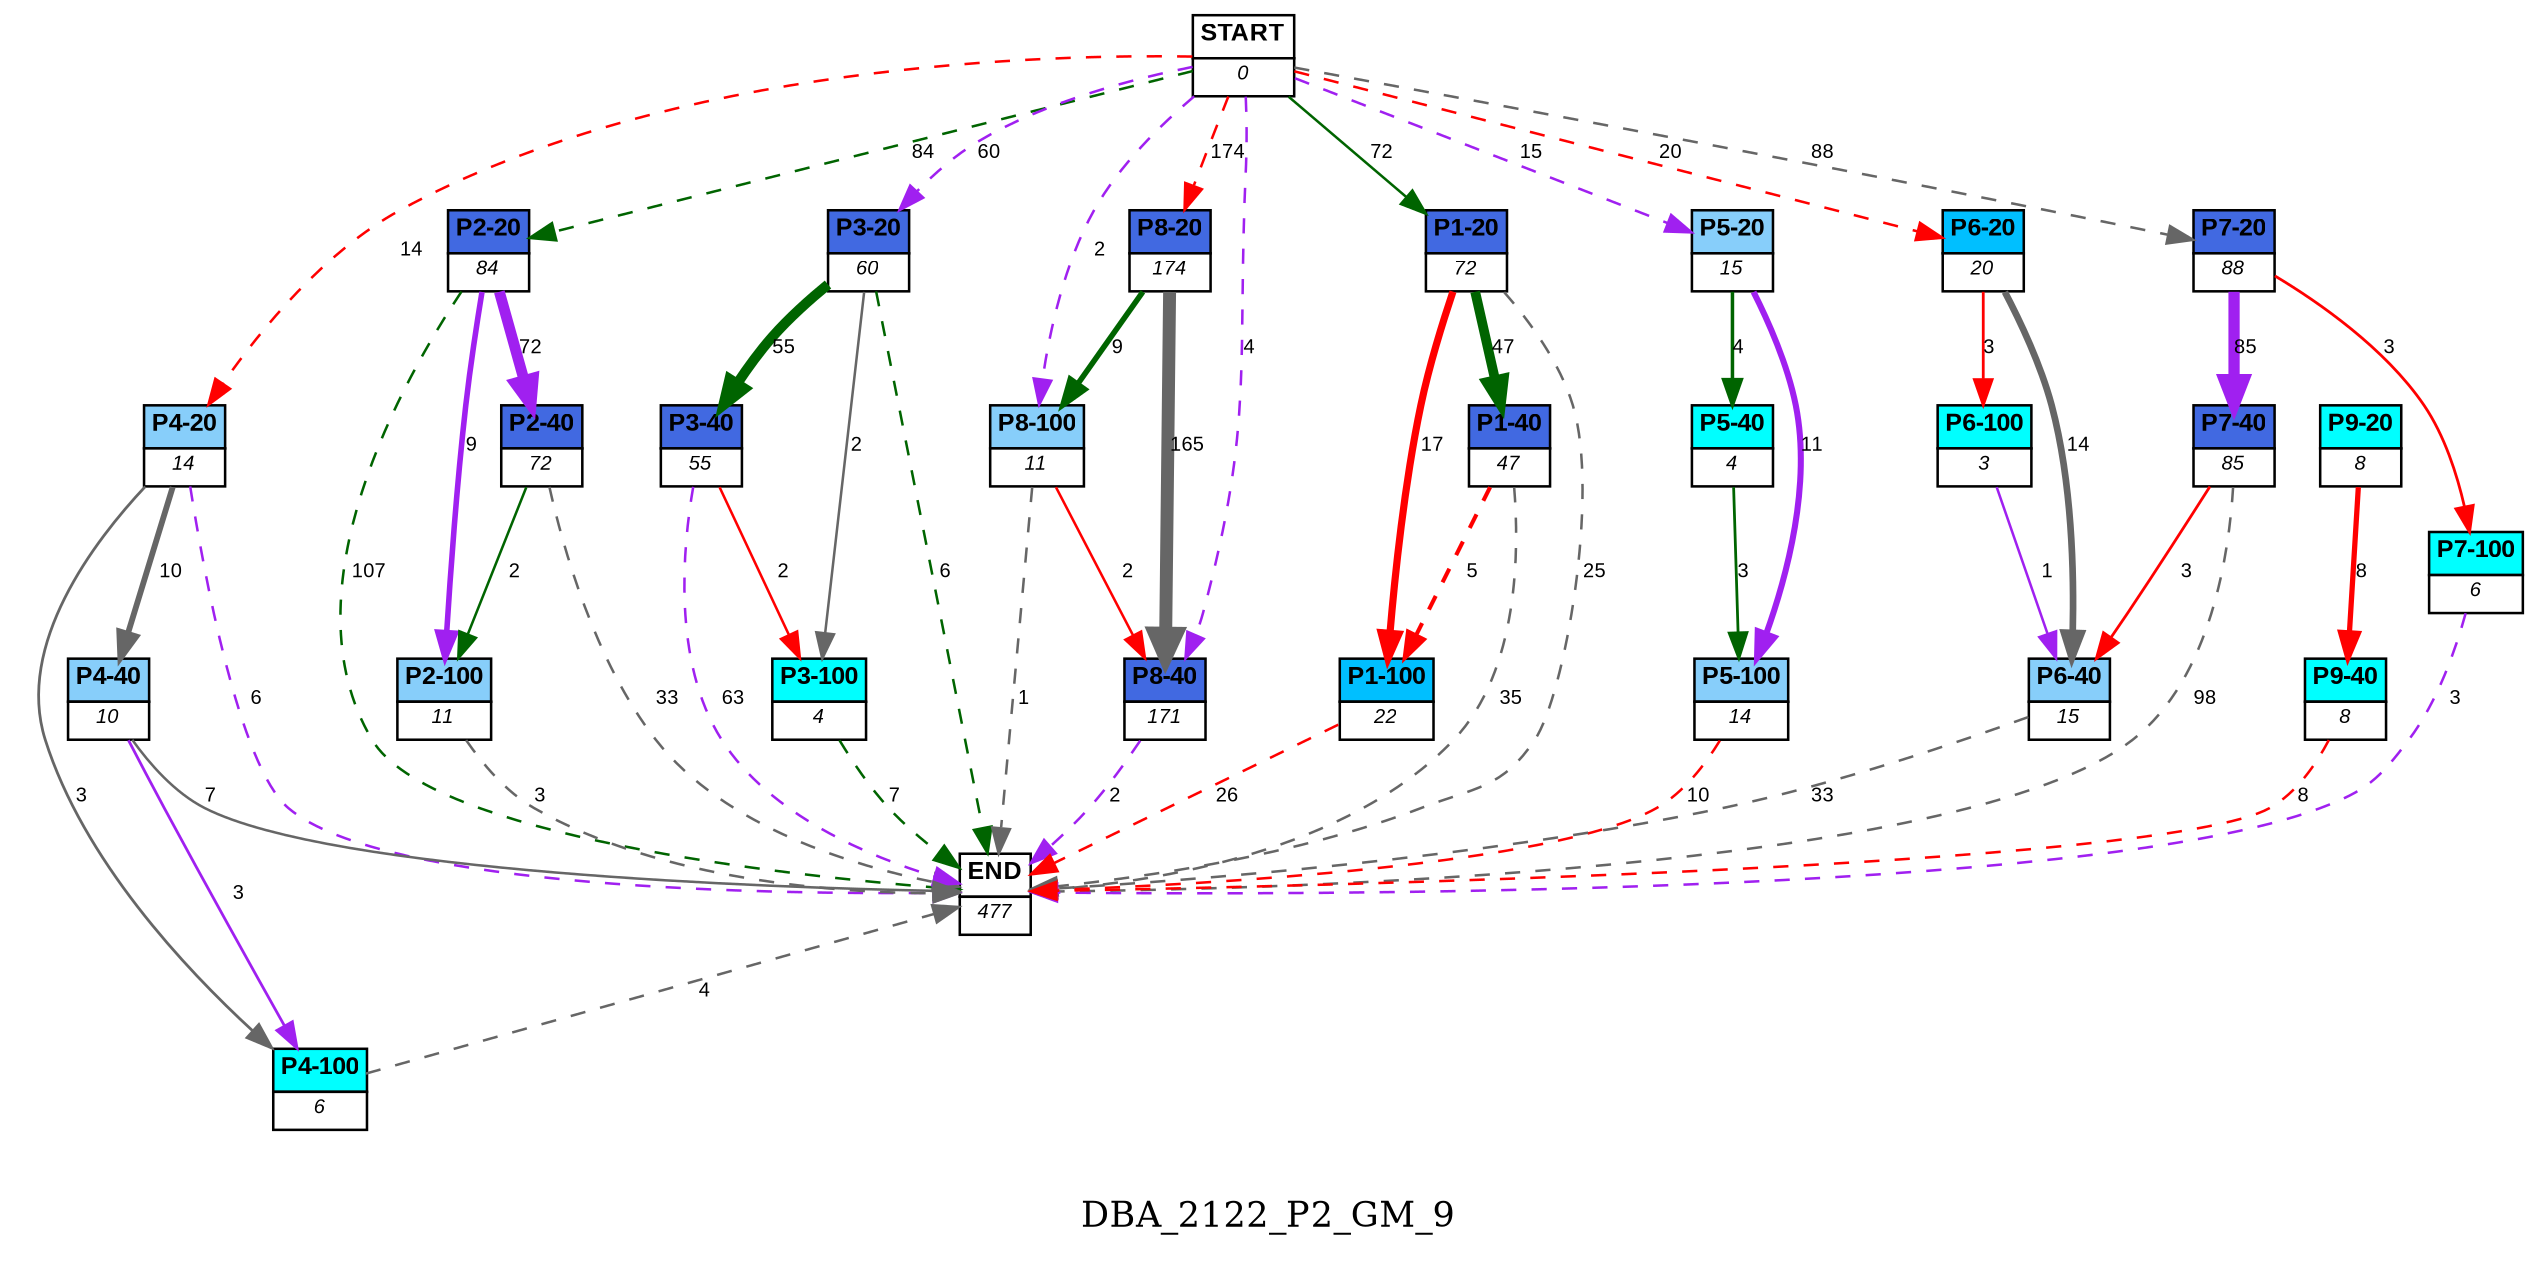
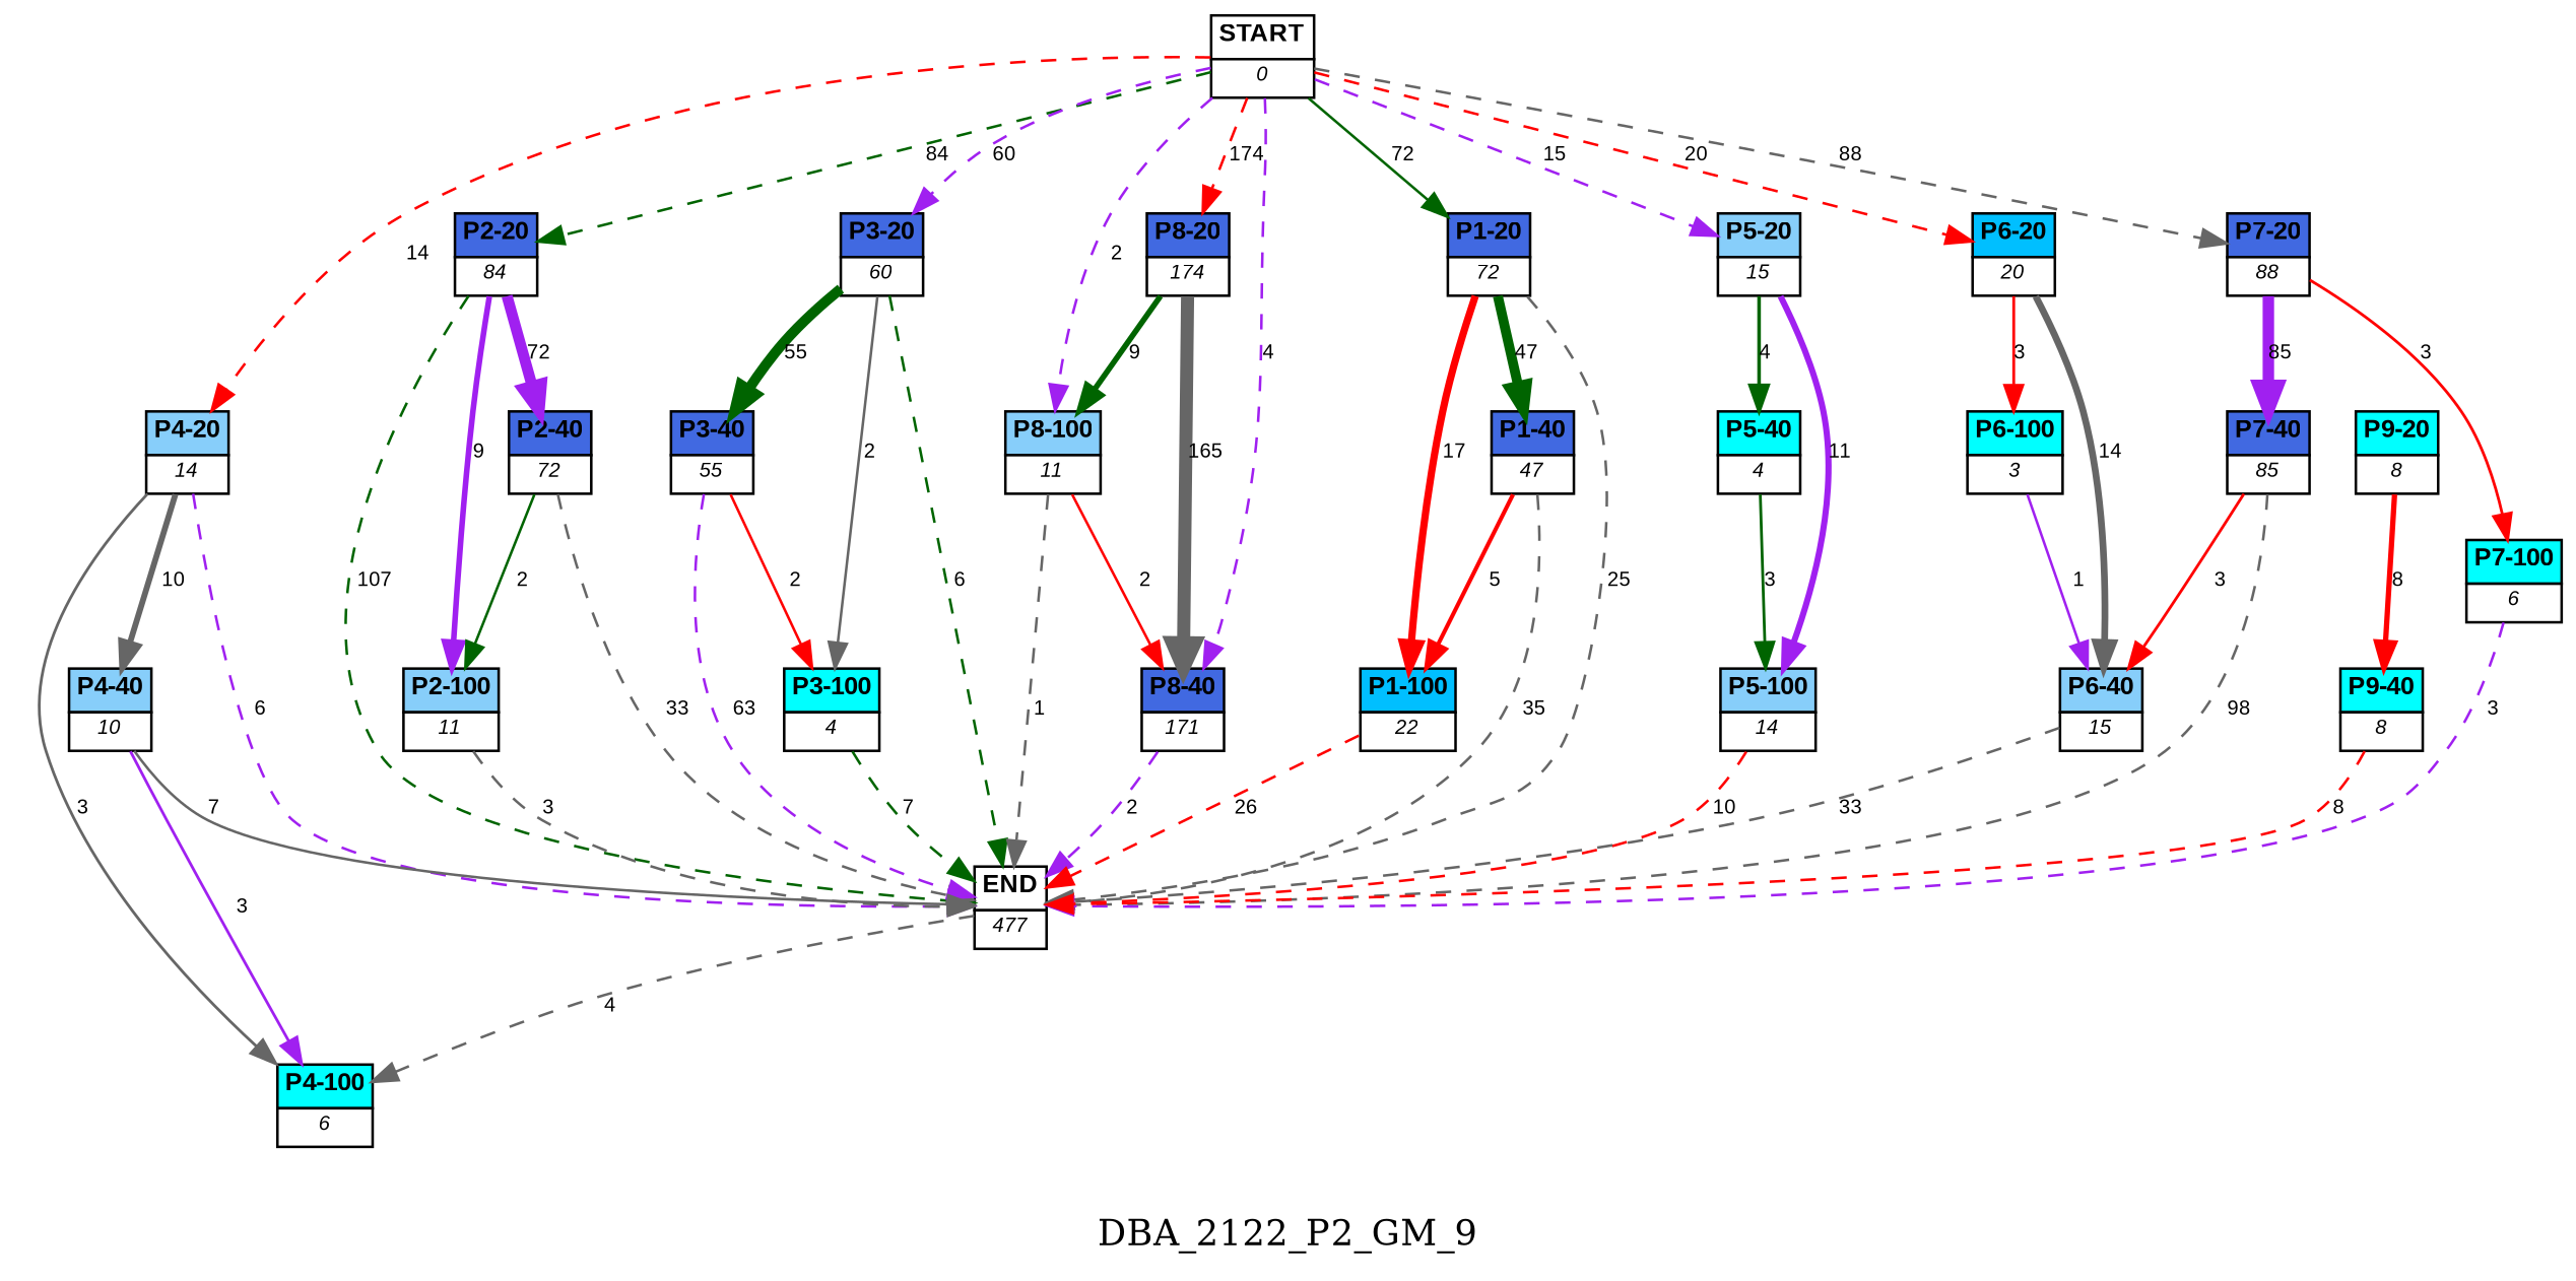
  digraph {
    label=DBA_2122_P2_GM_9
    node [shape=plain]
    edge [color=gray40 fontname=Arial fontsize=8 labelfloat=false style=dashed]
    n1 [label=<<table border="0" cellborder="1" cellspacing="0"><tr><td bgcolor="white"><FONT face="Arial" POINT-SIZE="10"><b>START</b></FONT></td></tr><tr><td bgcolor="white"><FONT face="Arial" POINT-SIZE="8"><i>0</i></FONT></td></tr></table>>]
    n2 [label=<<table border="0" cellborder="1" cellspacing="0"><tr><td bgcolor="royalblue"><FONT face="Arial" POINT-SIZE="10"><b>P1-20</b></FONT></td></tr><tr><td bgcolor="white"><FONT face="Arial" POINT-SIZE="8"><i>72</i></FONT></td></tr></table>>]
    n3 [label=<<table border="0" cellborder="1" cellspacing="0"><tr><td bgcolor="royalblue"><FONT face="Arial" POINT-SIZE="10"><b>P2-20</b></FONT></td></tr><tr><td bgcolor="white"><FONT face="Arial" POINT-SIZE="8"><i>84</i></FONT></td></tr></table>>]
    n4 [label=<<table border="0" cellborder="1" cellspacing="0"><tr><td bgcolor="royalblue"><FONT face="Arial" POINT-SIZE="10"><b>P3-20</b></FONT></td></tr><tr><td bgcolor="white"><FONT face="Arial" POINT-SIZE="8"><i>60</i></FONT></td></tr></table>>]
    n5 [label=<<table border="0" cellborder="1" cellspacing="0"><tr><td bgcolor="lightskyblue"><FONT face="Arial" POINT-SIZE="10"><b>P4-20</b></FONT></td></tr><tr><td bgcolor="white"><FONT face="Arial" POINT-SIZE="8"><i>14</i></FONT></td></tr></table>>]
    n6 [label=<<table border="0" cellborder="1" cellspacing="0"><tr><td bgcolor="lightskyblue"><FONT face="Arial" POINT-SIZE="10"><b>P5-20</b></FONT></td></tr><tr><td bgcolor="white"><FONT face="Arial" POINT-SIZE="8"><i>15</i></FONT></td></tr></table>>]
    n7 [label=<<table border="0" cellborder="1" cellspacing="0"><tr><td bgcolor="deepskyblue"><FONT face="Arial" POINT-SIZE="10"><b>P6-20</b></FONT></td></tr><tr><td bgcolor="white"><FONT face="Arial" POINT-SIZE="8"><i>20</i></FONT></td></tr></table>>]
    n8 [label=<<table border="0" cellborder="1" cellspacing="0"><tr><td bgcolor="royalblue"><FONT face="Arial" POINT-SIZE="10"><b>P8-20</b></FONT></td></tr><tr><td bgcolor="white"><FONT face="Arial" POINT-SIZE="8"><i>174</i></FONT></td></tr></table>>]
    n9 [label=<<table border="0" cellborder="1" cellspacing="0"><tr><td bgcolor="royalblue"><FONT face="Arial" POINT-SIZE="10"><b>P8-40</b></FONT></td></tr><tr><td bgcolor="white"><FONT face="Arial" POINT-SIZE="8"><i>171</i></FONT></td></tr></table>>]
    n10 [label=<<table border="0" cellborder="1" cellspacing="0"><tr><td bgcolor="royalblue"><FONT face="Arial" POINT-SIZE="10"><b>P7-20</b></FONT></td></tr><tr><td bgcolor="white"><FONT face="Arial" POINT-SIZE="8"><i>88</i></FONT></td></tr></table>>]
    n11 [label=<<table border="0" cellborder="1" cellspacing="0"><tr><td bgcolor="lightskyblue"><FONT face="Arial" POINT-SIZE="10"><b>P8-100</b></FONT></td></tr><tr><td bgcolor="white"><FONT face="Arial" POINT-SIZE="8"><i>11</i></FONT></td></tr></table>>]
    n12 [label=<<table border="0" cellborder="1" cellspacing="0"><tr><td bgcolor="deepskyblue"><FONT face="Arial" POINT-SIZE="10"><b>P1-100</b></FONT></td></tr><tr><td bgcolor="white"><FONT face="Arial" POINT-SIZE="8"><i>22</i></FONT></td></tr></table>>]
    n13 [label=<<table border="0" cellborder="1" cellspacing="0"><tr><td bgcolor="royalblue"><FONT face="Arial" POINT-SIZE="10"><b>P1-40</b></FONT></td></tr><tr><td bgcolor="white"><FONT face="Arial" POINT-SIZE="8"><i>47</i></FONT></td></tr></table>>]
    n14 [label=<<table border="0" cellborder="1" cellspacing="0"><tr><td bgcolor="white"><FONT face="Arial" POINT-SIZE="10"><b>END</b></FONT></td></tr><tr><td bgcolor="white"><FONT face="Arial" POINT-SIZE="8"><i>477</i></FONT></td></tr></table>>]
    n15 [label=<<table border="0" cellborder="1" cellspacing="0"><tr><td bgcolor="royalblue"><FONT face="Arial" POINT-SIZE="10"><b>P2-40</b></FONT></td></tr><tr><td bgcolor="white"><FONT face="Arial" POINT-SIZE="8"><i>72</i></FONT></td></tr></table>>]
    n16 [label=<<table border="0" cellborder="1" cellspacing="0"><tr><td bgcolor="lightskyblue"><FONT face="Arial" POINT-SIZE="10"><b>P2-100</b></FONT></td></tr><tr><td bgcolor="white"><FONT face="Arial" POINT-SIZE="8"><i>11</i></FONT></td></tr></table>>]
    n17 [label=<<table border="0" cellborder="1" cellspacing="0"><tr><td bgcolor="royalblue"><FONT face="Arial" POINT-SIZE="10"><b>P3-40</b></FONT></td></tr><tr><td bgcolor="white"><FONT face="Arial" POINT-SIZE="8"><i>55</i></FONT></td></tr></table>>]
    n18 [label=<<table border="0" cellborder="1" cellspacing="0"><tr><td bgcolor="aqua"><FONT face="Arial" POINT-SIZE="10"><b>P3-100</b></FONT></td></tr><tr><td bgcolor="white"><FONT face="Arial" POINT-SIZE="8"><i>4</i></FONT></td></tr></table>>]
    n19 [label=<<table border="0" cellborder="1" cellspacing="0"><tr><td bgcolor="aqua"><FONT face="Arial" POINT-SIZE="10"><b>P4-100</b></FONT></td></tr><tr><td bgcolor="white"><FONT face="Arial" POINT-SIZE="8"><i>6</i></FONT></td></tr></table>>]
    n20 [label=<<table border="0" cellborder="1" cellspacing="0"><tr><td bgcolor="lightskyblue"><FONT face="Arial" POINT-SIZE="10"><b>P4-40</b></FONT></td></tr><tr><td bgcolor="white"><FONT face="Arial" POINT-SIZE="8"><i>10</i></FONT></td></tr></table>>]
    n21 [label=<<table border="0" cellborder="1" cellspacing="0"><tr><td bgcolor="lightskyblue"><FONT face="Arial" POINT-SIZE="10"><b>P5-100</b></FONT></td></tr><tr><td bgcolor="white"><FONT face="Arial" POINT-SIZE="8"><i>14</i></FONT></td></tr></table>>]
    n22 [label=<<table border="0" cellborder="1" cellspacing="0"><tr><td bgcolor="aqua"><FONT face="Arial" POINT-SIZE="10"><b>P5-40</b></FONT></td></tr><tr><td bgcolor="white"><FONT face="Arial" POINT-SIZE="8"><i>4</i></FONT></td></tr></table>>]
    n23 [label=<<table border="0" cellborder="1" cellspacing="0"><tr><td bgcolor="lightskyblue"><FONT face="Arial" POINT-SIZE="10"><b>P6-40</b></FONT></td></tr><tr><td bgcolor="white"><FONT face="Arial" POINT-SIZE="8"><i>15</i></FONT></td></tr></table>>]
    n24 [label=<<table border="0" cellborder="1" cellspacing="0"><tr><td bgcolor="aqua"><FONT face="Arial" POINT-SIZE="10"><b>P6-100</b></FONT></td></tr><tr><td bgcolor="white"><FONT face="Arial" POINT-SIZE="8"><i>3</i></FONT></td></tr></table>>]
    n25 [label=<<table border="0" cellborder="1" cellspacing="0"><tr><td bgcolor="royalblue"><FONT face="Arial" POINT-SIZE="10"><b>P7-40</b></FONT></td></tr><tr><td bgcolor="white"><FONT face="Arial" POINT-SIZE="8"><i>85</i></FONT></td></tr></table>>]
    n26 [label=<<table border="0" cellborder="1" cellspacing="0"><tr><td bgcolor="aqua"><FONT face="Arial" POINT-SIZE="10"><b>P7-100</b></FONT></td></tr><tr><td bgcolor="white"><FONT face="Arial" POINT-SIZE="8"><i>6</i></FONT></td></tr></table>>]
    n27 [label=<<table border="0" cellborder="1" cellspacing="0"><tr><td bgcolor="aqua"><FONT face="Arial" POINT-SIZE="10"><b>P9-20</b></FONT></td></tr><tr><td bgcolor="white"><FONT face="Arial" POINT-SIZE="8"><i>8</i></FONT></td></tr></table>>]
    n28 [label=<<table border="0" cellborder="1" cellspacing="0"><tr><td bgcolor="aqua"><FONT face="Arial" POINT-SIZE="10"><b>P9-40</b></FONT></td></tr><tr><td bgcolor="white"><FONT face="Arial" POINT-SIZE="8"><i>8</i></FONT></td></tr></table>>]
    n1 -> n2 [color=darkgreen label=72 style=solid]
    n1 -> n3 [color=darkgreen label=84]
    n1 -> n4 [color=purple label=60]
    n1 -> n5 [color=red label=14]
    n1 -> n6 [color=purple label=15]
    n1 -> n7 [color=red label=20]
    n1 -> n8 [color=red label=174]
    n1 -> n9 [color=purple label=4]
    n1 -> n10 [label=88]
    n1 -> n11 [color=purple label=2]
    n2 -> n12 [color=red label=17 penwidth=2.83321334405622 style=""]
    n2 -> n13 [color=darkgreen label=47 penwidth=3.85014760171006 style=""]
    n2 -> n14 [label=25]
    n3 -> n14 [color=darkgreen label=107]
    n3 -> n15 [color=purple label=72 penwidth=4.27666611901606 style=""]
    n3 -> n16 [color=purple label=9 penwidth=2.19722457733622 style=""]
    n4 -> n14 [color=darkgreen label=6]
    n4 -> n17 [color=darkgreen label=55 penwidth=4.00733318523247 style=""]
    n4 -> n18 [label=2 penwidth=1 style=""]
    n5 -> n14 [color=purple label=6]
    n5 -> n19 [label=3 penwidth=1.09861228866811 style=""]
    n5 -> n20 [label=10 penwidth=2.30258509299405 style=""]
    n6 -> n21 [color=purple label=11 penwidth=2.39789527279837 style=""]
    n6 -> n22 [color=darkgreen label=4 penwidth=1.38629436111989 style=""]
    n7 -> n23 [label=14 penwidth=2.63905732961526 style=""]
    n7 -> n24 [color=red label=3 penwidth=1.09861228866811 style=""]
    n8 -> n9 [label=165 penwidth=5.10594547390058 style=""]
    n8 -> n11 [color=darkgreen label=9 penwidth=2.19722457733622 style=""]
    n9 -> n14 [color=purple label=2]
    n10 -> n25 [color=purple label=85 penwidth=4.44265125649032 style=""]
    n10 -> n26 [color=red label=3 penwidth=1.09861228866811 style=""]
    n11 -> n9 [color=red label=2 penwidth=1 style=""]
    n11 -> n14 [label=1]
    n12 -> n14 [color=red label=26]
-   n13 -> n12 [color=red label=5 penwidth=1.6094379124341]
+   n13 -> n12 [color=red label=5 penwidth=1.6094379124341 style=""]
    n13 -> n14 [label=35]
    n15 -> n14 [label=33]
    n15 -> n16 [color=darkgreen label=2 penwidth=1 style=""]
    n16 -> n14 [label=3]
    n17 -> n14 [color=purple label=63]
    n17 -> n18 [color=red label=2 penwidth=1 style=""]
    n18 -> n14 [color=darkgreen label=7]
-   n19 -> n14 [label=4]
+   n14 -> n19 [label=4]
    n20 -> n14 [label=7 style=solid]
    n20 -> n19 [color=purple label=3 penwidth=1.09861228866811 style=""]
    n21 -> n14 [color=red label=10]
    n22 -> n21 [color=darkgreen label=3 penwidth=1.09861228866811 style=""]
    n23 -> n14 [label=33]
    n24 -> n23 [color=purple label=1 penwidth=1 style=""]
    n25 -> n14 [label=98]
    n25 -> n23 [color=red label=3 penwidth=1.09861228866811 style=""]
    n26 -> n14 [color=purple label=3]
    n27 -> n28 [color=red label=8 penwidth=2.07944154167984 style=""]
    n28 -> n14 [color=red label=8]
  }
